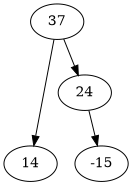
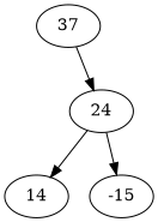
  digraph {
    n1 [label=37]
    n2 [label=24]
    n3 [label=14]
    n4 [label=-15]
    n1 -> n2
-   n1 -> n3
+   n2 -> n3
    n2 -> n4
  }
